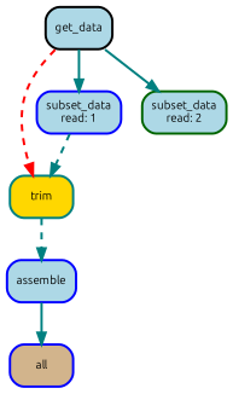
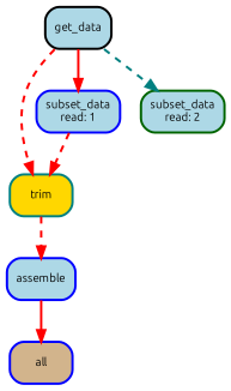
  digraph {
    bgcolor=white
    fontname=Ubuntu
    node [color=blue fillcolor=lightblue fontname=Ubuntu fontsize=10 penwidth=2 shape=box style="rounded,filled"]
    edge [color=red fontname=Ubuntu penwidth=2 style=bold]
    n1 [fillcolor=tan label=all]
    n2 [label=assemble]
    n3 [color=teal fillcolor=gold label=trim]
    n4 [label="subset_data\nread: 1"]
    n5 [color=black label=get_data]
    n6 [color=darkgreen label="subset_data\nread: 2"]
-   n2 -> n1 [color=teal]
-   n3 -> n2 [color=teal style=dashed]
-   n4 -> n3 [color=teal style=dashed]
+   n2 -> n1
+   n3 -> n2 [style=dashed]
+   n4 -> n3 [style=dashed]
    n5 -> n3 [style=dashed]
-   n5 -> n4 [color=teal]
-   n5 -> n6 [color=teal]
+   n5 -> n4
+   n5 -> n6 [color=teal style=dashed]
  }
